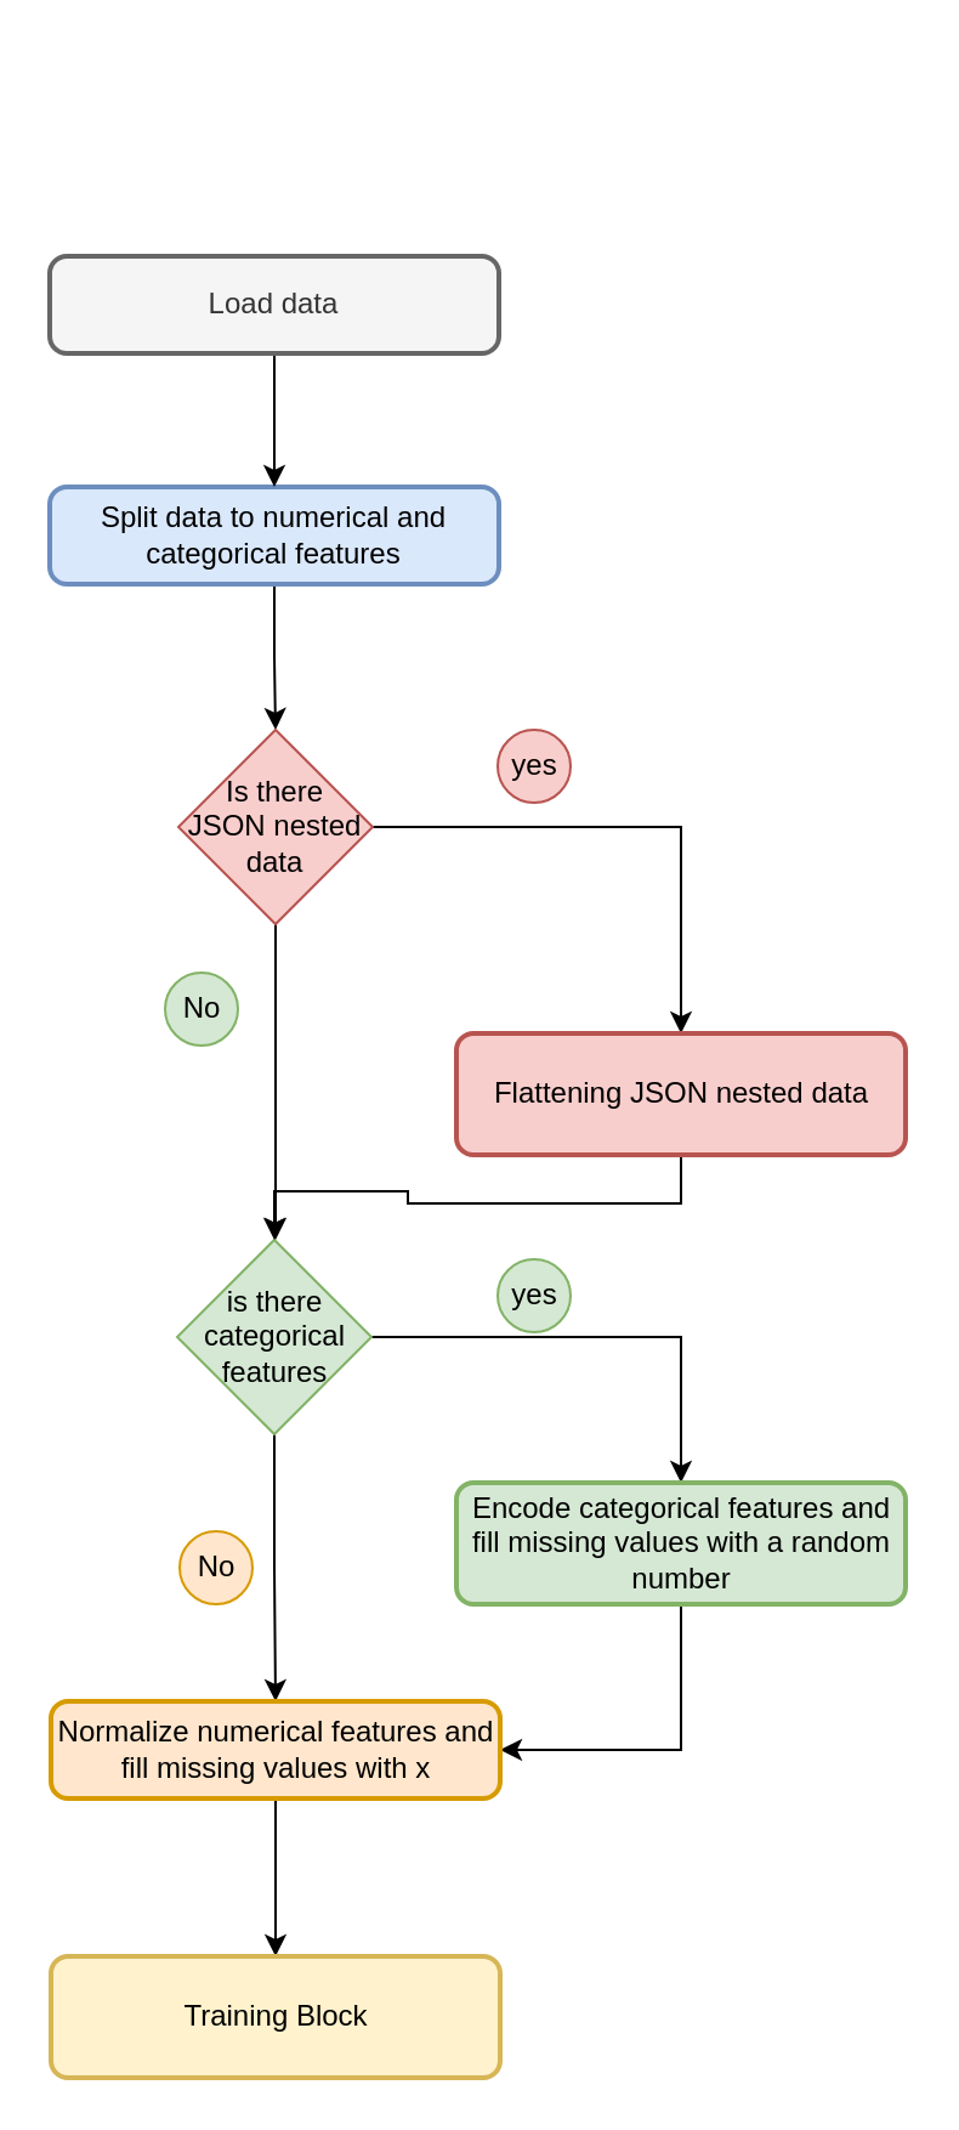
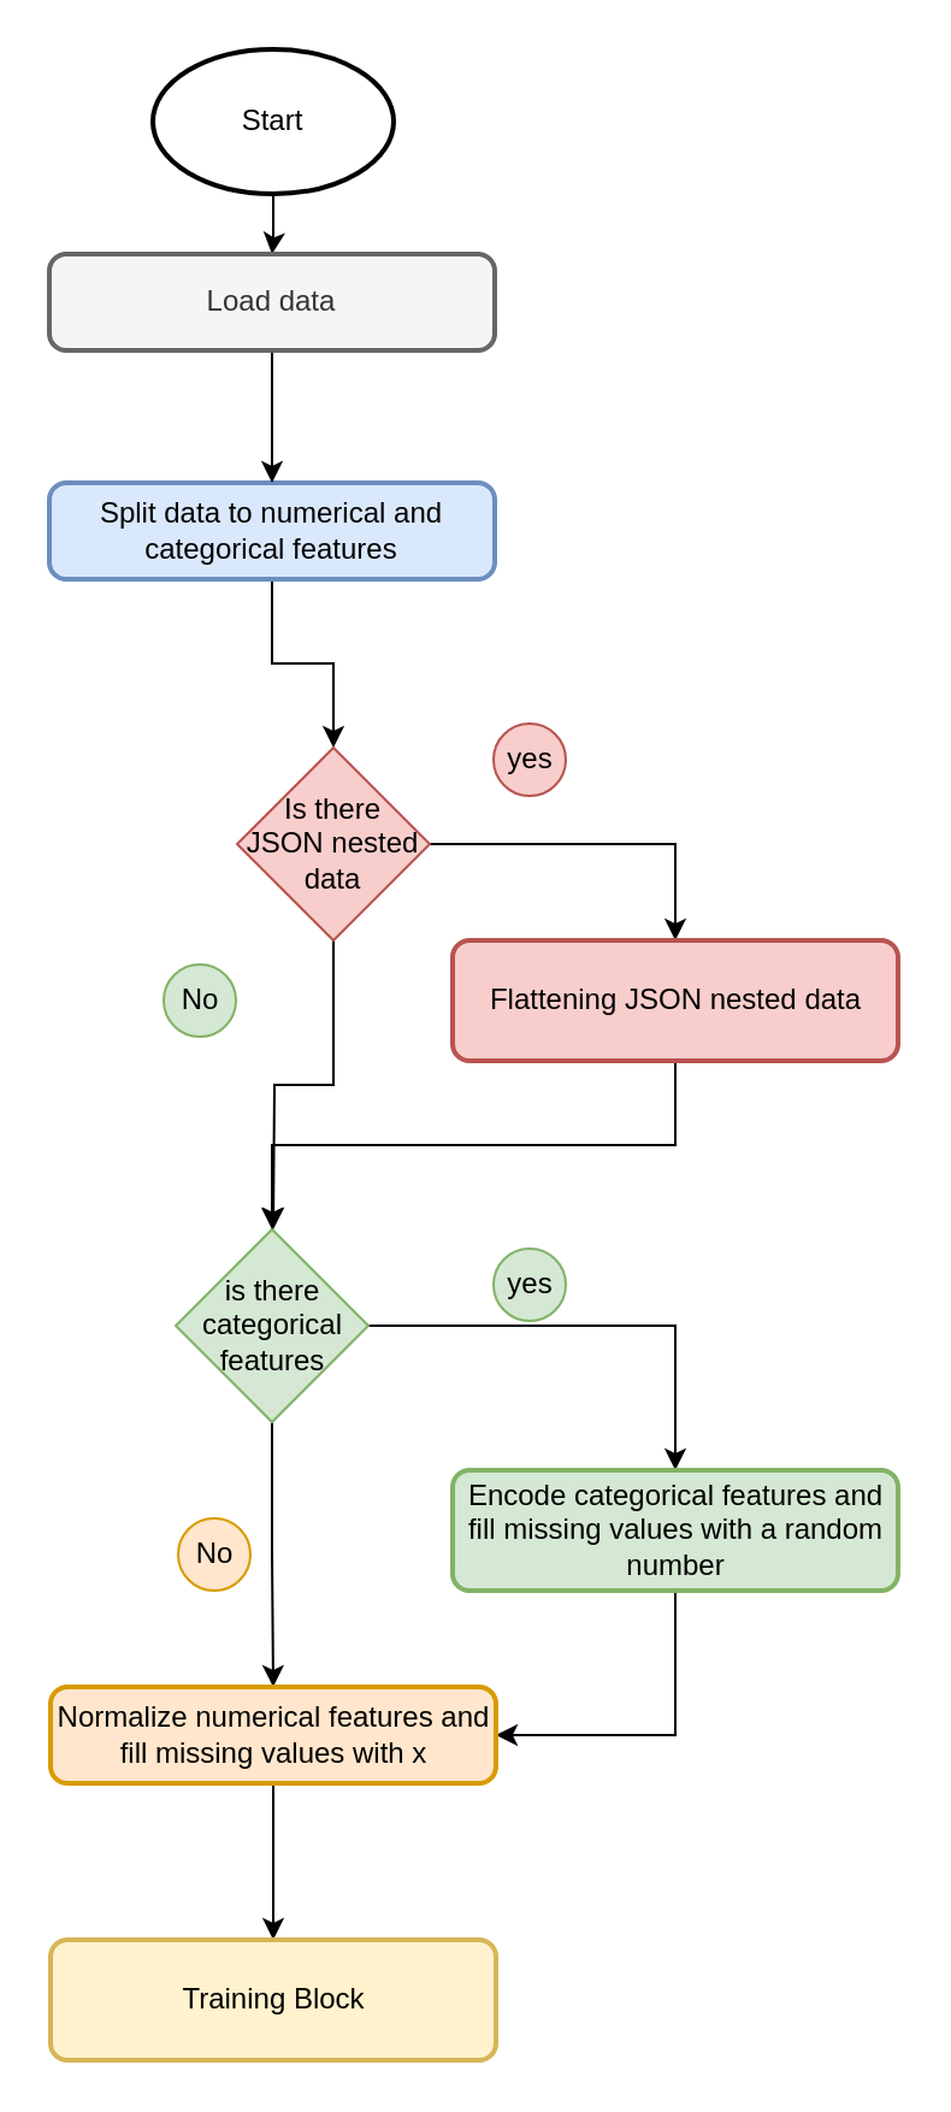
  <mxCell id="0" />
  <mxCell id="1" parent="0" />
+ <mxCell id="2" value="" style="edgeStyle=orthogonalEdgeStyle;rounded=0;orthogonalLoop=1;jettySize=auto;html=1;" parent="1" source="3" target="7" edge="1"><mxGeometry relative="1" as="geometry" /></mxCell>
+ <mxCell id="3" value="Start" style="strokeWidth=2;html=1;shape=mxgraph.flowchart.start_1;whiteSpace=wrap;" parent="1" vertex="1"><mxGeometry x="63" y="20" width="100" height="60" as="geometry" /></mxCell>
  <mxCell id="4" style="edgeStyle=orthogonalEdgeStyle;rounded=0;orthogonalLoop=1;jettySize=auto;html=1;entryX=0.5;entryY=0;entryDx=0;entryDy=0;" edge="1" parent="1" source="5" target="20"><mxGeometry relative="1" as="geometry" /></mxCell>
  <mxCell id="5" value="Split data to numerical and categorical features" style="rounded=1;whiteSpace=wrap;html=1;absoluteArcSize=1;arcSize=14;strokeWidth=2;fillColor=#dae8fc;strokeColor=#6c8ebf;" parent="1" vertex="1"><mxGeometry x="20" y="200" width="185" height="40" as="geometry" /></mxCell>
  <mxCell id="6" value="" style="edgeStyle=orthogonalEdgeStyle;rounded=0;orthogonalLoop=1;jettySize=auto;html=1;" parent="1" source="7" target="5" edge="1"><mxGeometry relative="1" as="geometry" /></mxCell>
  <mxCell id="7" value="Load data" style="rounded=1;whiteSpace=wrap;html=1;absoluteArcSize=1;arcSize=14;strokeWidth=2;fillColor=#f5f5f5;strokeColor=#666666;fontColor=#333333;" parent="1" vertex="1"><mxGeometry x="20" y="105" width="185" height="40" as="geometry" /></mxCell>
  <mxCell id="8" style="edgeStyle=orthogonalEdgeStyle;rounded=0;orthogonalLoop=1;jettySize=auto;html=1;entryX=0.5;entryY=0;entryDx=0;entryDy=0;" parent="1" source="10" target="12" edge="1"><mxGeometry relative="1" as="geometry" /></mxCell>
  <mxCell id="9" style="edgeStyle=orthogonalEdgeStyle;rounded=0;orthogonalLoop=1;jettySize=auto;html=1;entryX=0.5;entryY=0;entryDx=0;entryDy=0;" parent="1" source="10" target="15" edge="1"><mxGeometry relative="1" as="geometry" /></mxCell>
  <mxCell id="10" value="is there categorical features" style="rhombus;whiteSpace=wrap;html=1;fillColor=#d5e8d4;strokeColor=#82b366;" parent="1" vertex="1"><mxGeometry x="72.5" y="510" width="80" height="80" as="geometry" /></mxCell>
  <mxCell id="11" style="edgeStyle=orthogonalEdgeStyle;rounded=0;orthogonalLoop=1;jettySize=auto;html=1;entryX=1;entryY=0.5;entryDx=0;entryDy=0;" parent="1" source="12" target="15" edge="1"><mxGeometry relative="1" as="geometry" /></mxCell>
  <mxCell id="12" value="Encode categorical features and fill missing values with a random number" style="rounded=1;whiteSpace=wrap;html=1;absoluteArcSize=1;arcSize=14;strokeWidth=2;fillColor=#d5e8d4;strokeColor=#82b366;" parent="1" vertex="1"><mxGeometry x="187.5" y="610" width="185" height="50" as="geometry" /></mxCell>
  <mxCell id="13" value="yes" style="ellipse;whiteSpace=wrap;html=1;aspect=fixed;fillColor=#d5e8d4;strokeColor=#82b366;" parent="1" vertex="1"><mxGeometry x="204.5" y="518" width="30" height="30" as="geometry" /></mxCell>
  <mxCell id="14" value="" style="edgeStyle=orthogonalEdgeStyle;rounded=0;orthogonalLoop=1;jettySize=auto;html=1;" parent="1" source="15" target="17" edge="1"><mxGeometry relative="1" as="geometry" /></mxCell>
  <mxCell id="15" value="Normalize numerical features and fill missing values with x" style="rounded=1;whiteSpace=wrap;html=1;absoluteArcSize=1;arcSize=14;strokeWidth=2;fillColor=#ffe6cc;strokeColor=#d79b00;" parent="1" vertex="1"><mxGeometry x="20.5" y="700" width="185" height="40" as="geometry" /></mxCell>
  <mxCell id="16" value="No" style="ellipse;whiteSpace=wrap;html=1;aspect=fixed;fillColor=#ffe6cc;strokeColor=#d79b00;" parent="1" vertex="1"><mxGeometry x="73.5" y="630" width="30" height="30" as="geometry" /></mxCell>
  <mxCell id="17" value="Training Block" style="rounded=1;whiteSpace=wrap;html=1;absoluteArcSize=1;arcSize=14;strokeWidth=2;fillColor=#fff2cc;strokeColor=#d6b656;" parent="1" vertex="1"><mxGeometry x="20.5" y="805" width="185" height="50" as="geometry" /></mxCell>
  <mxCell id="18" style="edgeStyle=orthogonalEdgeStyle;rounded=0;orthogonalLoop=1;jettySize=auto;html=1;entryX=0.5;entryY=0;entryDx=0;entryDy=0;" edge="1" parent="1" source="20" target="22"><mxGeometry relative="1" as="geometry" /></mxCell>
  <mxCell id="19" style="edgeStyle=orthogonalEdgeStyle;rounded=0;orthogonalLoop=1;jettySize=auto;html=1;" edge="1" parent="1" source="20"><mxGeometry relative="1" as="geometry"><mxPoint x="113" y="510" as="targetPoint" /></mxGeometry></mxCell>
- <mxCell id="20" value="&lt;div&gt;Is there&lt;/div&gt;&lt;div&gt; JSON nested data&lt;/div&gt;" style="rhombus;whiteSpace=wrap;html=1;fillColor=#f8cecc;strokeColor=#b85450;" vertex="1" parent="1"><mxGeometry x="73" y="300" width="80" height="80" as="geometry" /></mxCell>
+ <mxCell id="20" value="&lt;div&gt;Is there&lt;/div&gt;&lt;div&gt; JSON nested data&lt;/div&gt;" style="rhombus;whiteSpace=wrap;html=1;fillColor=#f8cecc;strokeColor=#b85450;" vertex="1" parent="1"><mxGeometry x="98" y="310" width="80" height="80" as="geometry" /></mxCell>
  <mxCell id="21" style="edgeStyle=orthogonalEdgeStyle;rounded=0;orthogonalLoop=1;jettySize=auto;html=1;entryX=0.5;entryY=0;entryDx=0;entryDy=0;exitX=0.5;exitY=1;exitDx=0;exitDy=0;" edge="1" parent="1" source="22" target="10"><mxGeometry relative="1" as="geometry" /></mxCell>
- <mxCell id="22" value="Flattening JSON nested data" style="rounded=1;whiteSpace=wrap;html=1;absoluteArcSize=1;arcSize=14;strokeWidth=2;fillColor=#f8cecc;strokeColor=#b85450;" vertex="1" parent="1"><mxGeometry x="187.5" y="425" width="185" height="50" as="geometry" /></mxCell>
+ <mxCell id="22" value="Flattening JSON nested data" style="rounded=1;whiteSpace=wrap;html=1;absoluteArcSize=1;arcSize=14;strokeWidth=2;fillColor=#f8cecc;strokeColor=#b85450;" vertex="1" parent="1"><mxGeometry x="187.5" y="390" width="185" height="50" as="geometry" /></mxCell>
  <mxCell id="23" value="yes" style="ellipse;whiteSpace=wrap;html=1;aspect=fixed;fillColor=#f8cecc;strokeColor=#b85450;" vertex="1" parent="1"><mxGeometry x="204.5" y="300" width="30" height="30" as="geometry" /></mxCell>
  <mxCell id="24" value="No" style="ellipse;whiteSpace=wrap;html=1;aspect=fixed;fillColor=#d5e8d4;strokeColor=#82b366;" vertex="1" parent="1"><mxGeometry x="67.5" y="400" width="30" height="30" as="geometry" /></mxCell>
